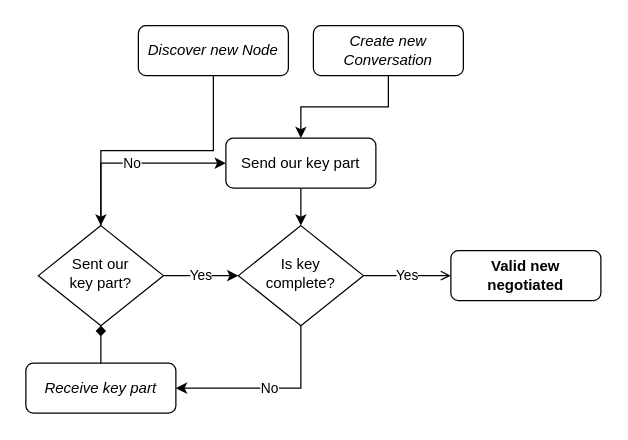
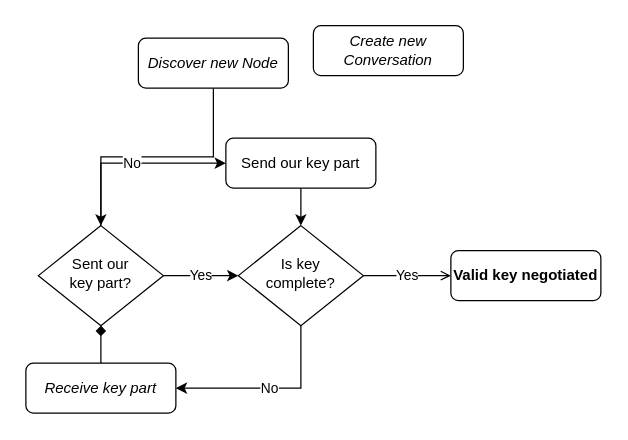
  <mxCell id="0" />
  <mxCell id="1" parent="0" />
  <mxCell id="2" style="edgeStyle=orthogonalEdgeStyle;rounded=0;orthogonalLoop=1;jettySize=auto;html=1;verticalAlign=middle;endArrow=diamond;" parent="1" source="3" target="14" edge="1"><mxGeometry relative="1" as="geometry" /></mxCell>
  <mxCell id="3" value="Receive key part" style="rounded=1;whiteSpace=wrap;html=1;fontSize=12;glass=0;strokeWidth=1;shadow=0;fontStyle=2" parent="1" vertex="1"><mxGeometry x="20" y="290" width="120" height="40" as="geometry" /></mxCell>
  <mxCell id="4" style="edgeStyle=orthogonalEdgeStyle;rounded=0;orthogonalLoop=1;jettySize=auto;html=1;verticalAlign=middle;entryX=0.5;entryY=0;entryDx=0;entryDy=0;" parent="1" source="5" target="8" edge="1"><mxGeometry relative="1" as="geometry" /></mxCell>
  <mxCell id="5" value="Send our key part" style="rounded=1;whiteSpace=wrap;html=1;fontSize=12;glass=0;strokeWidth=1;shadow=0;" parent="1" vertex="1"><mxGeometry x="180" y="110" width="120" height="40" as="geometry" /></mxCell>
  <mxCell id="6" value="No" style="edgeStyle=orthogonalEdgeStyle;rounded=0;orthogonalLoop=1;jettySize=auto;html=1;exitX=0.5;exitY=1;exitDx=0;exitDy=0;entryX=1;entryY=0.5;entryDx=0;entryDy=0;verticalAlign=middle;" parent="1" source="8" target="3" edge="1"><mxGeometry relative="1" as="geometry"><Array as="points"><mxPoint x="240" y="310" /></Array></mxGeometry></mxCell>
  <mxCell id="7" value="Yes" style="edgeStyle=orthogonalEdgeStyle;rounded=0;orthogonalLoop=1;jettySize=auto;html=1;verticalAlign=middle;endArrow=open;" parent="1" source="8" target="9" edge="1"><mxGeometry relative="1" as="geometry" /></mxCell>
  <mxCell id="8" value="&lt;div&gt;Is key &lt;br&gt;&lt;/div&gt;&lt;div&gt;complete?&lt;br&gt;&lt;/div&gt;" style="rhombus;whiteSpace=wrap;html=1;shadow=0;fontFamily=Helvetica;fontSize=12;align=center;strokeWidth=1;spacing=6;spacingTop=-4;" parent="1" vertex="1"><mxGeometry x="190" y="180" width="100" height="80" as="geometry" /></mxCell>
- <mxCell id="9" value="Valid new negotiated" style="rounded=1;whiteSpace=wrap;html=1;fontSize=12;glass=0;strokeWidth=1;shadow=0;fontStyle=1" parent="1" vertex="1"><mxGeometry x="360" y="200" width="120" height="40" as="geometry" /></mxCell>
+ <mxCell id="9" value="Valid key negotiated" style="rounded=1;whiteSpace=wrap;html=1;fontSize=12;glass=0;strokeWidth=1;shadow=0;fontStyle=1" parent="1" vertex="1"><mxGeometry x="360" y="200" width="120" height="40" as="geometry" /></mxCell>
  <mxCell id="10" style="edgeStyle=orthogonalEdgeStyle;rounded=0;orthogonalLoop=1;jettySize=auto;html=1;exitX=0.5;exitY=1;exitDx=0;exitDy=0;verticalAlign=middle;" parent="1" source="11" target="14" edge="1"><mxGeometry relative="1" as="geometry" /></mxCell>
- <mxCell id="11" value="Discover new Node" style="rounded=1;whiteSpace=wrap;html=1;fontSize=12;glass=0;strokeWidth=1;shadow=0;labelBorderColor=none;fontStyle=2" parent="1" vertex="1"><mxGeometry x="110" y="20" width="120" height="40" as="geometry" /></mxCell>
+ <mxCell id="11" value="Discover new Node" style="rounded=1;whiteSpace=wrap;html=1;fontSize=12;glass=0;strokeWidth=1;shadow=0;labelBorderColor=none;fontStyle=2" parent="1" vertex="1"><mxGeometry x="110" y="30" width="120" height="40" as="geometry" /></mxCell>
  <mxCell id="12" value="&lt;div&gt;No&lt;/div&gt;" style="edgeStyle=orthogonalEdgeStyle;rounded=0;orthogonalLoop=1;jettySize=auto;html=1;entryX=0;entryY=0.5;entryDx=0;entryDy=0;verticalAlign=middle;" parent="1" source="14" target="5" edge="1"><mxGeometry relative="1" as="geometry"><Array as="points"><mxPoint x="80" y="130" /></Array></mxGeometry></mxCell>
  <mxCell id="13" value="Yes" style="edgeStyle=orthogonalEdgeStyle;rounded=0;orthogonalLoop=1;jettySize=auto;html=1;verticalAlign=middle;" parent="1" source="14" target="8" edge="1"><mxGeometry relative="1" as="geometry" /></mxCell>
  <mxCell id="14" value="&lt;div&gt;Sent our &lt;br&gt;&lt;/div&gt;&lt;div&gt;key part?&lt;/div&gt;" style="rhombus;whiteSpace=wrap;html=1;shadow=0;fontFamily=Helvetica;fontSize=12;align=center;strokeWidth=1;spacing=6;spacingTop=-4;" parent="1" vertex="1"><mxGeometry x="30" y="180" width="100" height="80" as="geometry" /></mxCell>
- <mxCell id="15" style="edgeStyle=orthogonalEdgeStyle;rounded=0;orthogonalLoop=1;jettySize=auto;html=1;fontColor=#000000;verticalAlign=middle;" parent="1" source="16" target="5" edge="1"><mxGeometry relative="1" as="geometry" /></mxCell>
  <mxCell id="16" value="Create new Conversation" style="rounded=1;whiteSpace=wrap;html=1;fontSize=12;glass=0;strokeWidth=1;shadow=0;labelBorderColor=none;fontStyle=2" parent="1" vertex="1"><mxGeometry x="250" y="20" width="120" height="40" as="geometry" /></mxCell>
